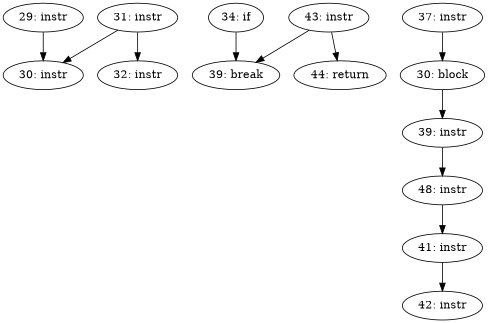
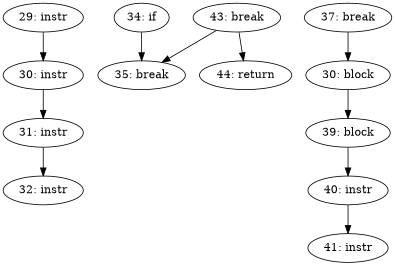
  digraph {
    n1 [label="29: instr"]
    n2 [label="30: instr"]
    n3 [label="31: instr"]
    n4 [label="32: instr"]
    n5 [label="34: if"]
-   n6 [label="39: break"]
-   n7 [label="37: instr"]
+   n6 [label="35: break"]
+   n7 [label="37: break"]
    n8 [label="30: block"]
-   n9 [label="43: instr"]
+   n9 [label="43: break"]
    n10 [label="44: return"]
-   n11 [label="39: instr"]
-   n12 [label="48: instr"]
+   n11 [label="39: block"]
+   n12 [label="40: instr"]
    n13 [label="41: instr"]
-   n14 [label="42: instr"]
    n1 -> n2
-   n3 -> n2
+   n2 -> n3
    n3 -> n4
    n5 -> n6
    n7 -> n8
    n8 -> n11
    n9 -> n6
    n9 -> n10
    n11 -> n12
    n12 -> n13
-   n13 -> n14
  }
